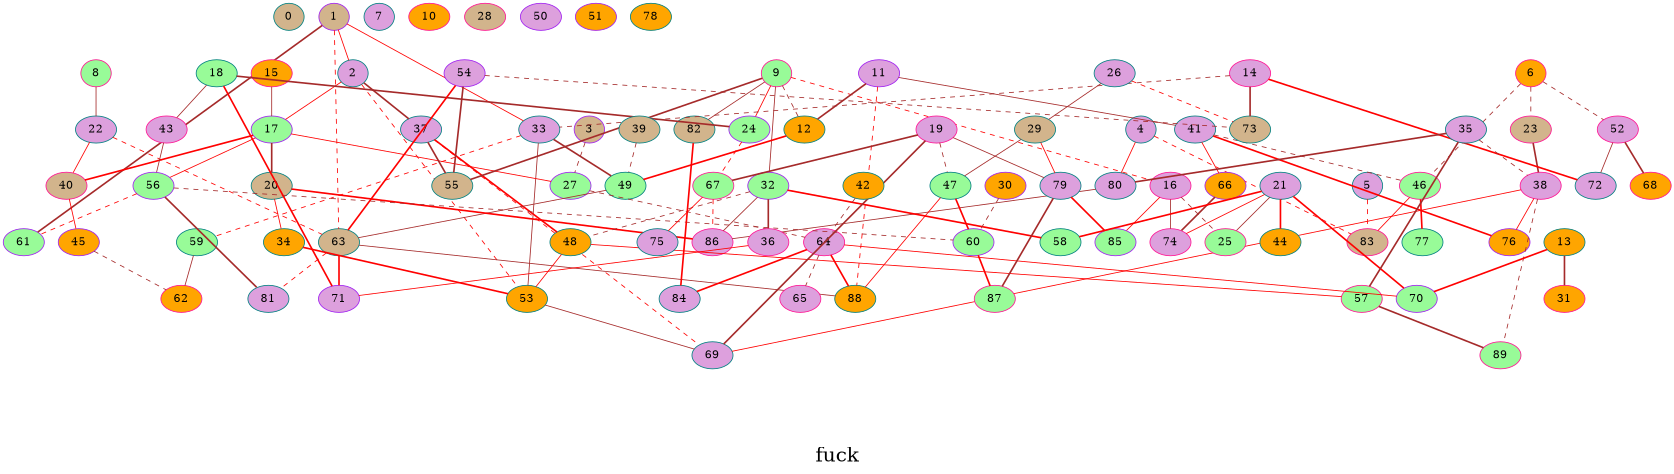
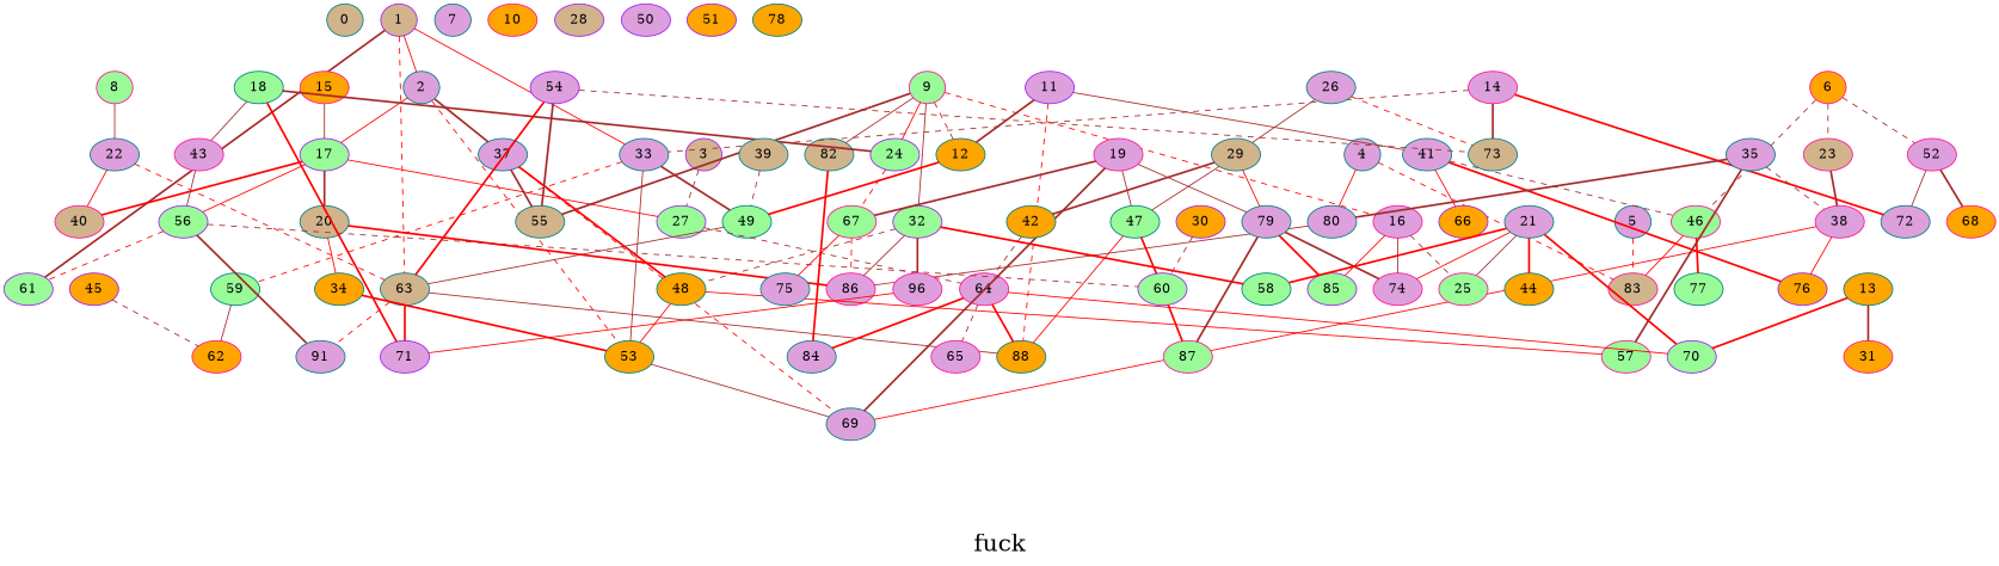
  graph {
    fontsize=24
    label="\nfuck\n"
    splines=false
    node [color=teal fillcolor=plum shape=ellipse style=filled]
    edge [color=brown style=bold]
    0 [fillcolor=tan height=0.3 width=0.3]
    1 [color=purple fillcolor=tan height=0.3 width=0.3]
    2 [height=0.3 width=0.3]
    33 [height=0.3 width=0.3]
    61 [color=purple fillcolor=palegreen height=0.3 width=0.3]
    63 [fillcolor=tan height=0.3 width=0.3]
    17 [color=purple fillcolor=palegreen height=0.3 width=0.3]
    37 [height=0.3 width=0.3]
    53 [fillcolor=orange height=0.3 width=0.3]
    49 [fillcolor=palegreen height=0.3 width=0.3]
    59 [fillcolor=palegreen height=0.3 width=0.3]
    88 [fillcolor=orange height=0.3 width=0.3]
    71 [color=purple height=0.3 width=0.3]
-   81 [height=0.3 width=0.3]
+   81 [height=0.3 width=0.3 label=91]
    27 [color=purple fillcolor=palegreen height=0.3 width=0.3]
    20 [fillcolor=tan height=0.3 width=0.3]
    40 [color=deeppink fillcolor=tan height=0.3 width=0.3]
    56 [color=purple fillcolor=palegreen height=0.3 width=0.3]
    55 [fillcolor=tan height=0.3 width=0.3]
    69 [height=0.3 width=0.3]
    48 [fillcolor=orange height=0.3 width=0.3]
    3 [color=purple fillcolor=tan height=0.3 width=0.3]
    64 [color=deeppink height=0.3 width=0.3]
    4 [height=0.3 width=0.3]
    80 [height=0.3 width=0.3]
    83 [color=deeppink fillcolor=tan height=0.3 width=0.3]
    86 [color=deeppink height=0.3 width=0.3]
    5 [height=0.3 width=0.3]
    6 [color=deeppink fillcolor=orange height=0.3 width=0.3]
    23 [color=deeppink fillcolor=tan height=0.3 width=0.3]
    46 [color=deeppink fillcolor=palegreen height=0.3 width=0.3]
    52 [color=deeppink height=0.3 width=0.3]
    38 [color=deeppink height=0.3 width=0.3]
    77 [fillcolor=palegreen height=0.3 width=0.3]
    72 [height=0.3 width=0.3]
    68 [color=deeppink fillcolor=orange height=0.3 width=0.3]
    7 [height=0.3 width=0.3]
    8 [color=deeppink fillcolor=palegreen height=0.3 width=0.3]
    22 [height=0.3 width=0.3]
    9 [color=deeppink fillcolor=palegreen height=0.3 width=0.3]
    12 [fillcolor=orange height=0.3 width=0.3]
    16 [color=deeppink height=0.3 width=0.3]
    24 [color=purple fillcolor=palegreen height=0.3 width=0.3]
    32 [color=purple fillcolor=palegreen height=0.3 width=0.3]
    82 [fillcolor=tan height=0.3 width=0.3]
    25 [color=deeppink fillcolor=palegreen height=0.3 width=0.3]
    74 [color=deeppink height=0.3 width=0.3]
    85 [color=purple fillcolor=palegreen height=0.3 width=0.3]
    67 [color=deeppink fillcolor=palegreen height=0.3 width=0.3]
    58 [fillcolor=palegreen height=0.3 width=0.3]
-   36 [color=deeppink height=0.3 width=0.3]
+   36 [color=deeppink height=0.3 width=0.3 label=96]
    84 [height=0.3 width=0.3]
    10 [color=deeppink fillcolor=orange height=0.3 width=0.3]
    11 [color=purple height=0.3 width=0.3]
    41 [height=0.3 width=0.3]
    76 [color=purple fillcolor=orange height=0.3 width=0.3]
    66 [color=purple fillcolor=orange height=0.3 width=0.3]
    13 [fillcolor=orange height=0.3 width=0.3]
    31 [color=deeppink fillcolor=orange height=0.3 width=0.3]
    70 [color=purple fillcolor=palegreen height=0.3 width=0.3]
    14 [color=deeppink height=0.3 width=0.3]
    73 [fillcolor=tan height=0.3 width=0.3]
    15 [color=deeppink fillcolor=orange height=0.3 width=0.3]
    34 [fillcolor=orange height=0.3 width=0.3]
    45 [color=purple fillcolor=orange height=0.3 width=0.3]
    60 [color=purple fillcolor=palegreen height=0.3 width=0.3]
    18 [fillcolor=palegreen height=0.3 width=0.3]
    43 [color=deeppink height=0.3 width=0.3]
    19 [color=deeppink height=0.3 width=0.3]
    47 [fillcolor=palegreen height=0.3 width=0.3]
    79 [height=0.3 width=0.3]
    75 [height=0.3 width=0.3]
    87 [color=deeppink fillcolor=palegreen height=0.3 width=0.3]
    21 [height=0.3 width=0.3]
    44 [fillcolor=orange height=0.3 width=0.3]
-   89 [color=deeppink fillcolor=palegreen height=0.3 width=0.3]
    26 [height=0.3 width=0.3]
    29 [fillcolor=tan height=0.3 width=0.3]
    42 [fillcolor=orange height=0.3 width=0.3]
    65 [color=deeppink height=0.3 width=0.3]
-   28 [color=deeppink fillcolor=tan height=0.3 width=0.3]
+   28 [color=purple fillcolor=tan height=0.3 width=0.3]
    30 [color=purple fillcolor=orange height=0.3 width=0.3]
    57 [color=deeppink fillcolor=palegreen height=0.3 width=0.3]
    62 [color=deeppink fillcolor=orange height=0.3 width=0.3]
    35 [height=0.3 width=0.3]
    39 [fillcolor=tan height=0.3 width=0.3]
    50 [color=purple height=0.3 width=0.3]
    51 [color=purple fillcolor=orange height=0.3 width=0.3]
    54 [color=purple height=0.3 width=0.3]
    78 [fillcolor=orange height=0.3 width=0.3]
    1 -- 2 [color=red style=solid]
    1 -- 33 [color=red style=solid]
    1 -- 61
    1 -- 63 [color=red style=dashed]
    2 -- 17 [color=red style=solid]
    2 -- 37
    2 -- 53 [color=red style=dashed]
    33 -- 53 [style=solid]
    33 -- 49
    33 -- 59 [color=red style=dashed]
    63 -- 88 [style=solid]
    63 -- 71 [color=red]
    63 -- 81 [color=red style=dashed]
    17 -- 27 [color=red style=solid]
    17 -- 20
    17 -- 40 [color=red]
    17 -- 56 [color=red style=solid]
    37 -- 55
    37 -- 69 [color=red style=dashed]
    37 -- 48 [color=red]
    53 -- 69 [style=solid]
    49 -- 63 [style=solid]
    59 -- 62 [style=solid]
    27 -- 64 [style=dashed]
    20 -- 86 [color=red]
    20 -- 34 [color=red style=solid]
-   40 -- 45 [color=red style=solid]
    56 -- 61 [color=red style=dashed]
    56 -- 81
    56 -- 60 [style=dashed]
    48 -- 53 [color=red style=solid]
    48 -- 57 [color=red style=solid]
    3 -- 27 [style=dashed]
    64 -- 88 [color=red]
    64 -- 84 [color=red]
    64 -- 70 [color=red style=solid]
    64 -- 65 [style=dashed]
    4 -- 80 [color=red style=solid]
    4 -- 83 [color=red style=dashed]
    80 -- 86 [style=solid]
    5 -- 83 [color=red style=dashed]
    6 -- 23 [style=dashed]
    6 -- 46 [style=dashed]
    6 -- 52 [style=dashed]
    23 -- 38
    46 -- 83 [color=red style=solid]
    46 -- 77 [color=red]
    52 -- 72 [style=solid]
    52 -- 68
    38 -- 69 [color=red style=solid]
    38 -- 76 [color=red style=solid]
-   38 -- 89 [style=dashed]
    8 -- 22 [style=solid]
    22 -- 63 [color=red style=dashed]
    22 -- 40 [color=red style=solid]
    9 -- 55
    9 -- 12 [style=dashed]
    9 -- 16 [color=red style=dashed]
    9 -- 24 [color=red style=solid]
    9 -- 32 [style=solid]
    9 -- 82 [style=solid]
    12 -- 49 [color=red]
    16 -- 25 [style=dashed]
    16 -- 74 [style=solid]
    16 -- 85 [color=red style=solid]
    24 -- 67 [color=red style=dashed]
    32 -- 48 [style=dashed]
    32 -- 86 [style=solid]
    32 -- 58 [color=red]
    32 -- 36
    82 -- 84 [color=red]
    67 -- 86 [color=red style=dashed]
    67 -- 75 [color=red style=solid]
    36 -- 71 [color=red style=solid]
    11 -- 88 [color=red style=dashed]
    11 -- 12
    11 -- 41 [style=solid]
    41 -- 46 [style=dashed]
    41 -- 76 [color=red]
    41 -- 66 [color=red style=solid]
-   66 -- 74
+   79 -- 74
    13 -- 31
    13 -- 70 [color=red]
    14 -- 33 [style=dashed]
    14 -- 72 [color=red]
    14 -- 73
    15 -- 17 [style=solid]
    34 -- 53 [color=red]
    45 -- 62 [style=dashed]
    60 -- 87 [color=red]
    18 -- 71 [color=red]
    18 -- 24
    18 -- 43 [style=solid]
    43 -- 56 [style=solid]
    19 -- 69
    19 -- 67
-   19 -- 47 [style=dashed]
+   19 -- 47 [style=solid]
    19 -- 79 [style=solid]
    47 -- 88 [color=red style=solid]
    47 -- 60 [color=red]
    79 -- 85 [color=red]
    79 -- 87
    21 -- 25 [style=solid]
    21 -- 74 [color=red style=solid]
    21 -- 58 [color=red]
    21 -- 70 [color=red]
    21 -- 44 [color=red]
    26 -- 73 [color=red style=dashed]
    26 -- 29 [style=solid]
    29 -- 47 [style=solid]
    29 -- 79 [color=red style=solid]
+   29 -- 42
    42 -- 64 [style=dashed]
    30 -- 60 [style=dashed]
-   57 -- 89
    35 -- 80
    35 -- 38 [style=dashed]
    35 -- 57
    39 -- 49 [style=dashed]
    54 -- 63 [color=red]
    54 -- 55
    54 -- 73 [style=dashed]
  }
